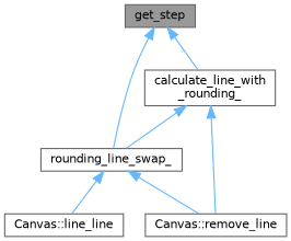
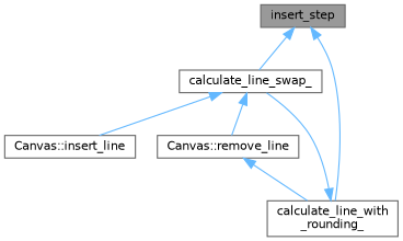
  digraph {
    rankdir=TB
    node [color=grey40 fillcolor=white fontname=Helvetica fontsize=10 shape=box style=filled]
    edge [color=steelblue1 dir=back fontname=Helvetica fontsize=10 labelfontname=Helvetica labelfontsize=10 style=solid]
-   n1 [color=gray40 fillcolor=grey60 fontcolor=black height=0.2 label=get_step width=0.4]
-   n2 [height=0.2 label=rounding_line_swap_ width=0.4]
+   n1 [color=gray40 fillcolor=grey60 fontcolor=black height=0.2 label=insert_step width=0.4]
+   n2 [height=0.2 label=calculate_line_swap_ width=0.4]
    n3 [height=0.2 label="calculate_line_with\l_rounding_" width=0.4]
-   n4 [height=0.2 label="Canvas::line_line" width=0.4]
+   n4 [height=0.2 label="Canvas::insert_line" width=0.4]
    n5 [height=0.2 label="Canvas::remove_line" width=0.4]
    n1 -> n2
    n1 -> n3
    n2 -> n4
    n2 -> n5
    n3 -> n2
-   n3 -> n5
+   n5 -> n3
  }
